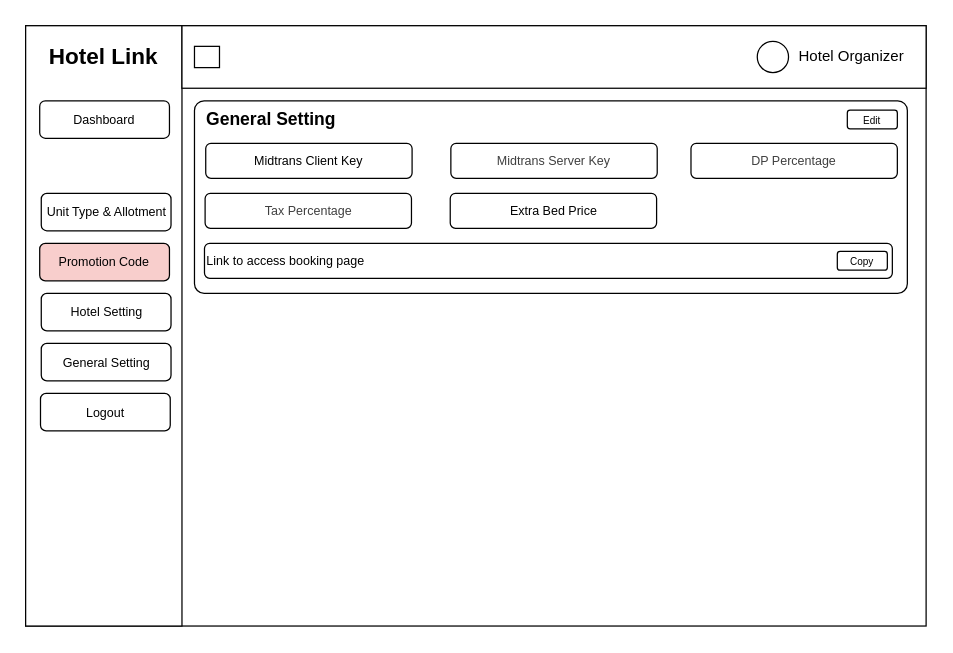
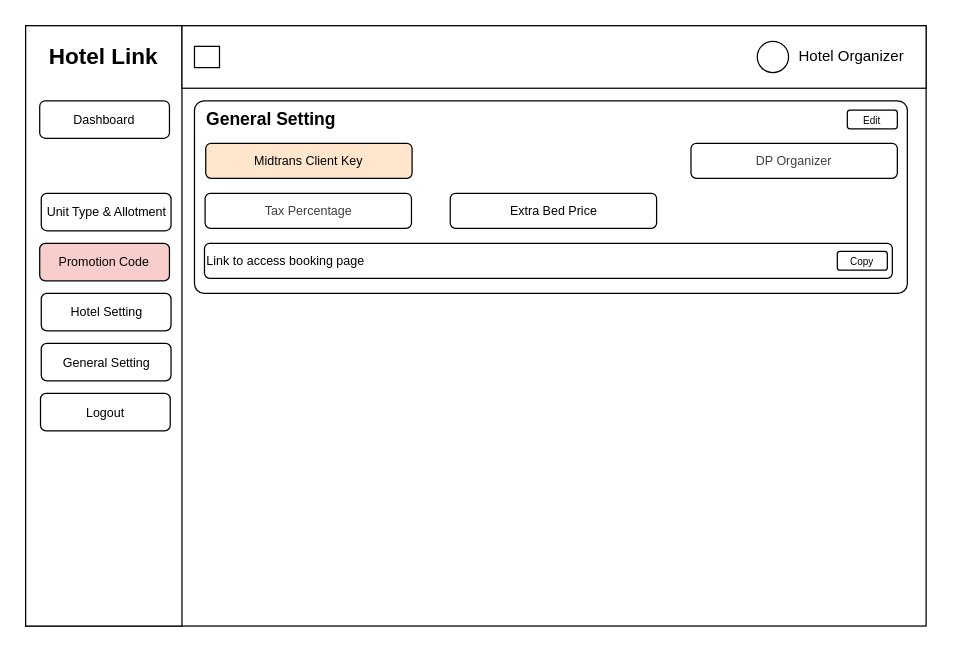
  <mxCell id="0" />
  <mxCell id="1" parent="0" />
  <mxCell id="2" value="" style="rounded=0;whiteSpace=wrap;html=1;" parent="1" vertex="1"><mxGeometry x="20" y="20" width="720" height="480" as="geometry" /></mxCell>
  <mxCell id="3" value="" style="rounded=0;whiteSpace=wrap;html=1;" parent="1" vertex="1"><mxGeometry x="20" y="20" width="125" height="480" as="geometry" /></mxCell>
  <mxCell id="4" value="" style="rounded=0;whiteSpace=wrap;html=1;" parent="1" vertex="1"><mxGeometry x="145" y="20" width="595" height="50" as="geometry" /></mxCell>
  <mxCell id="5" value="Hotel Link" style="text;html=1;align=center;verticalAlign=middle;whiteSpace=wrap;rounded=0;fontSize=18;fontStyle=1" parent="1" vertex="1"><mxGeometry x="31.25" y="30" width="102.5" height="30" as="geometry" /></mxCell>
  <mxCell id="6" value="" style="group" parent="1" vertex="1" connectable="0"><mxGeometry x="605" y="30" width="130" height="30" as="geometry" /></mxCell>
  <mxCell id="7" value="" style="ellipse;whiteSpace=wrap;html=1;aspect=fixed;" parent="6" vertex="1"><mxGeometry y="2.5" width="25" height="25" as="geometry" /></mxCell>
  <mxCell id="8" value="Hotel Organizer" style="text;html=1;align=center;verticalAlign=middle;resizable=0;points=[];autosize=1;strokeColor=none;fillColor=none;" parent="6" vertex="1"><mxGeometry x="20" width="110" height="30" as="geometry" /></mxCell>
  <mxCell id="9" value="" style="rounded=0;whiteSpace=wrap;html=1;" parent="1" vertex="1"><mxGeometry x="155" y="36.5" width="20" height="17" as="geometry" /></mxCell>
  <mxCell id="10" value="Dashboard" style="rounded=1;whiteSpace=wrap;html=1;fontSize=10;" parent="1" vertex="1"><mxGeometry x="31.25" y="80" width="103.75" height="30" as="geometry" /></mxCell>
  <mxCell id="11" value="&lt;font style=&quot;font-size: 10px;&quot;&gt;Unit Type &amp;amp; Allotment&lt;/font&gt;" style="rounded=1;whiteSpace=wrap;html=1;" parent="1" vertex="1"><mxGeometry x="32.5" y="154" width="103.75" height="30" as="geometry" /></mxCell>
  <mxCell id="12" value="&lt;font style=&quot;font-size: 10px;&quot;&gt;Promotion Code&lt;/font&gt;" style="rounded=1;whiteSpace=wrap;html=1;fillColor=#f8cecc;" parent="1" vertex="1"><mxGeometry x="31.25" y="194" width="103.75" height="30" as="geometry" /></mxCell>
  <mxCell id="13" value="&lt;font style=&quot;font-size: 10px;&quot;&gt;General Setting&lt;/font&gt;" style="rounded=1;whiteSpace=wrap;html=1;" parent="1" vertex="1"><mxGeometry x="32.5" y="274" width="103.75" height="30" as="geometry" /></mxCell>
  <mxCell id="14" value="&lt;font style=&quot;font-size: 10px;&quot;&gt;Hotel Setting&lt;/font&gt;" style="rounded=1;whiteSpace=wrap;html=1;" parent="1" vertex="1"><mxGeometry x="32.5" y="234" width="103.75" height="30" as="geometry" /></mxCell>
  <mxCell id="15" value="&lt;font style=&quot;font-size: 10px;&quot;&gt;Logout&lt;/font&gt;" style="rounded=1;whiteSpace=wrap;html=1;" parent="1" vertex="1"><mxGeometry x="31.88" y="314" width="103.75" height="30" as="geometry" /></mxCell>
  <mxCell id="16" value="" style="rounded=1;whiteSpace=wrap;html=1;arcSize=5;" parent="1" vertex="1"><mxGeometry x="155" y="80" width="570" height="154" as="geometry" /></mxCell>
  <mxCell id="17" value="&lt;font style=&quot;font-size: 14px;&quot;&gt;&lt;b&gt;General Setting&lt;/b&gt;&lt;/font&gt;" style="text;html=1;align=center;verticalAlign=middle;resizable=0;points=[];autosize=1;strokeColor=none;fillColor=none;" parent="1" vertex="1"><mxGeometry x="155" y="80" width="121" height="29" as="geometry" /></mxCell>
  <mxCell id="18" value="&lt;font style=&quot;font-size: 8px;&quot;&gt;Edit&lt;/font&gt;" style="rounded=1;whiteSpace=wrap;html=1;" parent="1" vertex="1"><mxGeometry x="677" y="87.5" width="40" height="15" as="geometry" /></mxCell>
- <mxCell id="19" value="&lt;font style=&quot;font-size: 10px;&quot;&gt;Midtrans Client Key&lt;/font&gt;" style="rounded=1;whiteSpace=wrap;html=1;align=center;" parent="1" vertex="1"><mxGeometry x="164" y="114" width="165" height="28" as="geometry" /></mxCell>
- <mxCell id="20" value="&lt;span style=&quot;color: rgb(63, 63, 63); font-size: 10px;&quot;&gt;Midtrans Server Key&lt;/span&gt;" style="rounded=1;whiteSpace=wrap;html=1;" parent="1" vertex="1"><mxGeometry x="360" y="114" width="165" height="28" as="geometry" /></mxCell>
- <mxCell id="21" value="&lt;span style=&quot;color: rgb(63, 63, 63); font-size: 10px; text-align: left;&quot;&gt;DP Percentage&lt;/span&gt;" style="rounded=1;whiteSpace=wrap;html=1;" parent="1" vertex="1"><mxGeometry x="552" y="114" width="165" height="28" as="geometry" /></mxCell>
+ <mxCell id="19" value="&lt;font style=&quot;font-size: 10px;&quot;&gt;Midtrans Client Key&lt;/font&gt;" style="rounded=1;whiteSpace=wrap;html=1;align=center;fillColor=#ffe6cc;" parent="1" vertex="1"><mxGeometry x="164" y="114" width="165" height="28" as="geometry" /></mxCell>
+ <mxCell id="21" value="&lt;span style=&quot;color: rgb(63, 63, 63); font-size: 10px; text-align: left;&quot;&gt;DP Organizer&lt;/span&gt;" style="rounded=1;whiteSpace=wrap;html=1;" parent="1" vertex="1"><mxGeometry x="552" y="114" width="165" height="28" as="geometry" /></mxCell>
  <mxCell id="22" value="&lt;span style=&quot;color: rgb(63, 63, 63); font-size: 10px; text-align: left;&quot;&gt;Tax Percentage&lt;/span&gt;" style="rounded=1;whiteSpace=wrap;html=1;" parent="1" vertex="1"><mxGeometry x="163.5" y="154" width="165" height="28" as="geometry" /></mxCell>
  <mxCell id="23" value="&lt;div style=&quot;text-align: left;&quot;&gt;&lt;span style=&quot;background-color: transparent; font-size: 10px;&quot;&gt;Extra Bed Price&lt;/span&gt;&lt;/div&gt;" style="rounded=1;whiteSpace=wrap;html=1;" parent="1" vertex="1"><mxGeometry x="359.5" y="154" width="165" height="28" as="geometry" /></mxCell>
  <mxCell id="24" value="&lt;font style=&quot;font-size: 10px;&quot;&gt;Link to access booking page&lt;/font&gt;" style="rounded=1;whiteSpace=wrap;html=1;align=left;" parent="1" vertex="1"><mxGeometry x="163" y="194" width="550" height="28" as="geometry" /></mxCell>
  <mxCell id="25" value="&lt;font style=&quot;font-size: 8px;&quot;&gt;Copy&lt;/font&gt;" style="rounded=1;whiteSpace=wrap;html=1;" parent="1" vertex="1"><mxGeometry x="669" y="200.5" width="40" height="15" as="geometry" /></mxCell>
